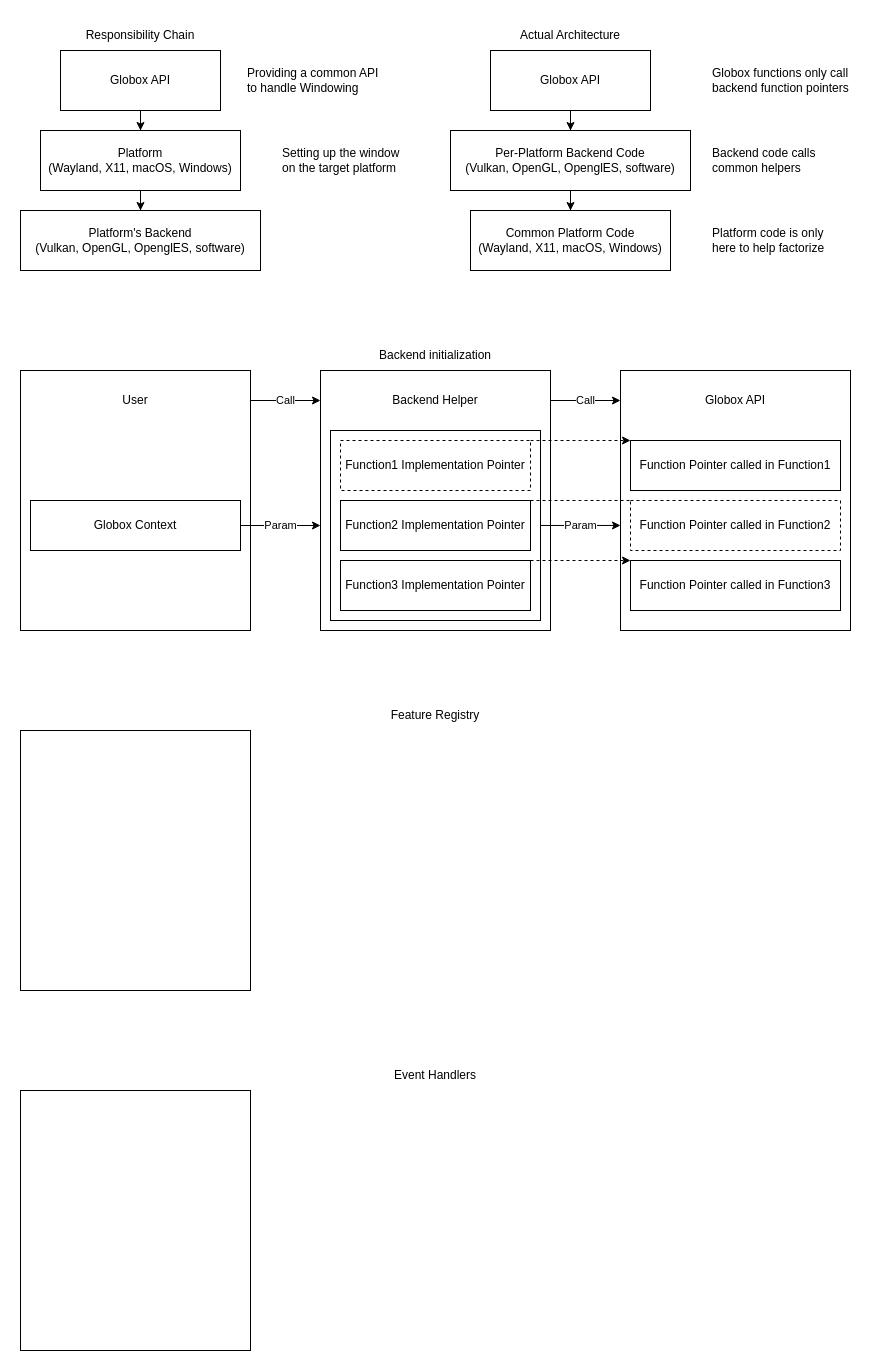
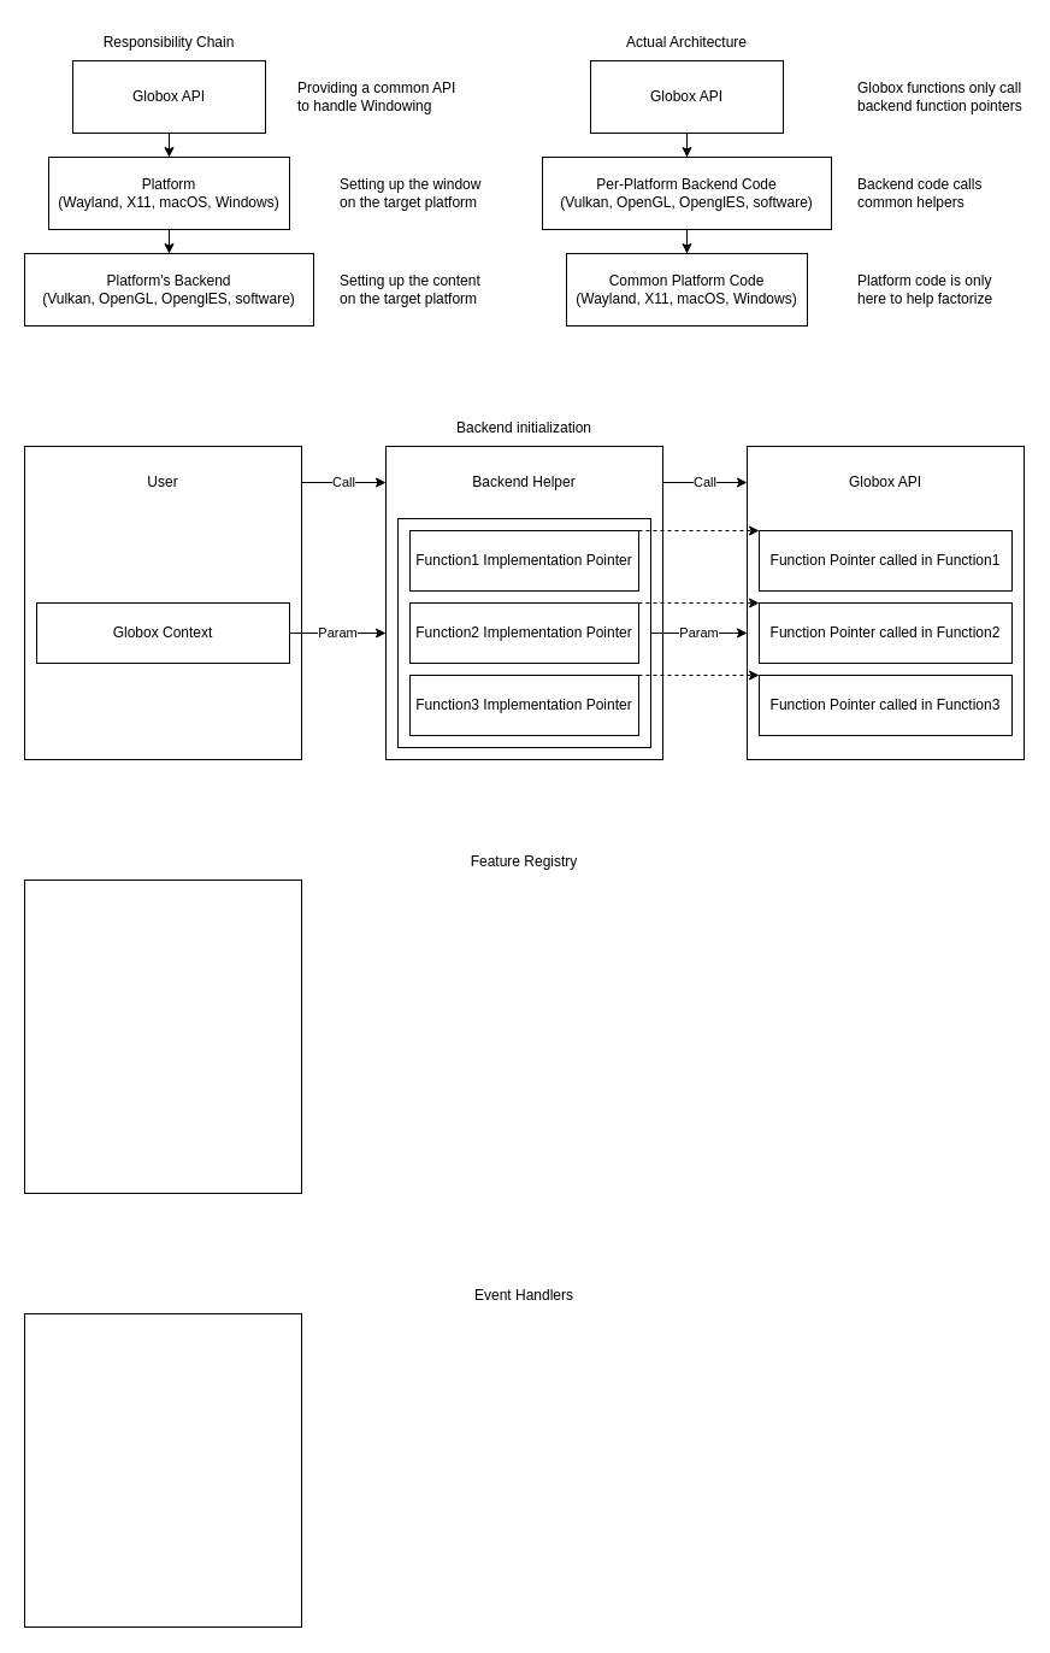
  <mxCell id="0" />
  <mxCell id="1" parent="0" />
  <mxCell id="2" value="" style="rounded=0;whiteSpace=wrap;html=1;" vertex="1" parent="1"><mxGeometry x="320" y="370" width="230" height="260" as="geometry" /></mxCell>
  <mxCell id="3" value="Param" style="edgeStyle=orthogonalEdgeStyle;rounded=0;orthogonalLoop=1;jettySize=auto;html=1;entryX=0;entryY=0.596;entryDx=0;entryDy=0;entryPerimeter=0;" edge="1" parent="1" source="4" target="5"><mxGeometry relative="1" as="geometry"><Array as="points" /></mxGeometry></mxCell>
  <mxCell id="4" value="" style="rounded=0;whiteSpace=wrap;html=1;" vertex="1" parent="1"><mxGeometry x="330" y="430" width="210" height="190" as="geometry" /></mxCell>
  <mxCell id="5" value="" style="rounded=0;whiteSpace=wrap;html=1;" vertex="1" parent="1"><mxGeometry x="620" y="370" width="230" height="260" as="geometry" /></mxCell>
  <mxCell id="6" value="&lt;div&gt;Call&lt;/div&gt;" style="edgeStyle=orthogonalEdgeStyle;rounded=0;orthogonalLoop=1;jettySize=auto;html=1;" edge="1" parent="1" target="5"><mxGeometry relative="1" as="geometry"><mxPoint x="550" y="400" as="sourcePoint" /><Array as="points"><mxPoint x="550" y="400" /></Array></mxGeometry></mxCell>
  <mxCell id="7" style="edgeStyle=orthogonalEdgeStyle;rounded=0;orthogonalLoop=1;jettySize=auto;html=1;" parent="1" source="8" target="9" edge="1"><mxGeometry relative="1" as="geometry" /></mxCell>
  <mxCell id="8" value="&lt;div&gt;Platform&lt;/div&gt;&lt;div&gt;(Wayland, X11, macOS, Windows)&lt;/div&gt;" style="rounded=0;whiteSpace=wrap;html=1;" parent="1" vertex="1"><mxGeometry x="40" y="130" width="200" height="60" as="geometry" /></mxCell>
  <mxCell id="9" value="&lt;div&gt;Platform's Backend&lt;/div&gt;&lt;div&gt;(Vulkan, OpenGL, OpenglES, software)&lt;/div&gt;" style="rounded=0;whiteSpace=wrap;html=1;" parent="1" vertex="1"><mxGeometry x="20" y="210" width="240" height="60" as="geometry" /></mxCell>
  <mxCell id="10" style="edgeStyle=orthogonalEdgeStyle;rounded=0;orthogonalLoop=1;jettySize=auto;html=1;" parent="1" source="11" target="8" edge="1"><mxGeometry relative="1" as="geometry" /></mxCell>
  <mxCell id="11" value="&lt;div&gt;Globox API&lt;/div&gt;" style="rounded=0;whiteSpace=wrap;html=1;" parent="1" vertex="1"><mxGeometry x="60" y="50" width="160" height="60" as="geometry" /></mxCell>
  <mxCell id="12" value="Responsibility Chain" style="text;html=1;strokeColor=none;fillColor=none;align=center;verticalAlign=middle;whiteSpace=wrap;rounded=0;" parent="1" vertex="1"><mxGeometry x="20" y="20" width="240" height="30" as="geometry" /></mxCell>
  <mxCell id="13" value="Providing a common API to handle Windowing" style="text;html=1;strokeColor=none;fillColor=none;align=left;verticalAlign=middle;whiteSpace=wrap;rounded=0;" parent="1" vertex="1"><mxGeometry x="245" y="60" width="140" height="40" as="geometry" /></mxCell>
  <mxCell id="14" value="Setting up the window on the target platform" style="text;html=1;strokeColor=none;fillColor=none;align=left;verticalAlign=middle;whiteSpace=wrap;rounded=0;" parent="1" vertex="1"><mxGeometry x="280" y="140" width="130" height="40" as="geometry" /></mxCell>
+ <mxCell id="15" value="Setting up the content on the target platform" style="text;html=1;strokeColor=none;fillColor=none;align=left;verticalAlign=middle;whiteSpace=wrap;rounded=0;" parent="1" vertex="1"><mxGeometry x="280" y="220" width="130" height="40" as="geometry" /></mxCell>
  <mxCell id="16" value="&lt;div&gt;Common Platform Code&lt;br&gt;&lt;/div&gt;&lt;div&gt;(Wayland, X11, macOS, Windows)&lt;/div&gt;" style="rounded=0;whiteSpace=wrap;html=1;" parent="1" vertex="1"><mxGeometry x="470" y="210" width="200" height="60" as="geometry" /></mxCell>
  <mxCell id="17" style="edgeStyle=orthogonalEdgeStyle;rounded=0;orthogonalLoop=1;jettySize=auto;html=1;" parent="1" source="18" target="16" edge="1"><mxGeometry relative="1" as="geometry" /></mxCell>
  <mxCell id="18" value="&lt;div&gt;Per-Platform Backend Code&lt;br&gt;&lt;/div&gt;&lt;div&gt;(Vulkan, OpenGL, OpenglES, software)&lt;/div&gt;" style="rounded=0;whiteSpace=wrap;html=1;" parent="1" vertex="1"><mxGeometry x="450" y="130" width="240" height="60" as="geometry" /></mxCell>
  <mxCell id="19" style="edgeStyle=orthogonalEdgeStyle;rounded=0;orthogonalLoop=1;jettySize=auto;html=1;" parent="1" source="20" target="18" edge="1"><mxGeometry relative="1" as="geometry" /></mxCell>
  <mxCell id="20" value="&lt;div&gt;Globox API&lt;/div&gt;" style="rounded=0;whiteSpace=wrap;html=1;" parent="1" vertex="1"><mxGeometry x="490" y="50" width="160" height="60" as="geometry" /></mxCell>
  <mxCell id="21" value="&lt;div&gt;Actual Architecture&lt;/div&gt;" style="text;html=1;strokeColor=none;fillColor=none;align=center;verticalAlign=middle;whiteSpace=wrap;rounded=0;" parent="1" vertex="1"><mxGeometry x="450" y="20" width="240" height="30" as="geometry" /></mxCell>
  <mxCell id="22" value="Globox functions only call backend function pointers" style="text;html=1;strokeColor=none;fillColor=none;align=left;verticalAlign=middle;whiteSpace=wrap;rounded=0;" parent="1" vertex="1"><mxGeometry x="710" y="60" width="140" height="40" as="geometry" /></mxCell>
  <mxCell id="23" value="Backend code calls common helpers" style="text;html=1;strokeColor=none;fillColor=none;align=left;verticalAlign=middle;whiteSpace=wrap;rounded=0;" parent="1" vertex="1"><mxGeometry x="710" y="140" width="130" height="40" as="geometry" /></mxCell>
  <mxCell id="24" value="&lt;div&gt;Platform code is only here to help factorize&lt;/div&gt;" style="text;html=1;strokeColor=none;fillColor=none;align=left;verticalAlign=middle;whiteSpace=wrap;rounded=0;" parent="1" vertex="1"><mxGeometry x="710" y="220" width="130" height="40" as="geometry" /></mxCell>
  <mxCell id="25" value="Call" style="edgeStyle=orthogonalEdgeStyle;rounded=0;orthogonalLoop=1;jettySize=auto;html=1;" edge="1" parent="1" source="26"><mxGeometry relative="1" as="geometry"><mxPoint x="320" y="400" as="targetPoint" /><Array as="points"><mxPoint x="320" y="400" /></Array></mxGeometry></mxCell>
  <mxCell id="26" value="" style="rounded=0;whiteSpace=wrap;html=1;" vertex="1" parent="1"><mxGeometry x="20" y="370" width="230" height="260" as="geometry" /></mxCell>
  <mxCell id="27" style="edgeStyle=orthogonalEdgeStyle;rounded=0;orthogonalLoop=1;jettySize=auto;html=1;dashed=1;" edge="1" parent="1" source="28" target="33"><mxGeometry relative="1" as="geometry"><Array as="points"><mxPoint x="580" y="440" /><mxPoint x="580" y="440" /></Array></mxGeometry></mxCell>
- <mxCell id="28" value="Function1 Implementation Pointer" style="rounded=0;whiteSpace=wrap;html=1;dashed=1;" vertex="1" parent="1"><mxGeometry x="340" y="440" width="190" height="50" as="geometry" /></mxCell>
- <mxCell id="29" style="edgeStyle=orthogonalEdgeStyle;rounded=0;orthogonalLoop=1;jettySize=auto;html=1;exitX=1;exitY=0;exitDx=0;exitDy=0;entryX=0;entryY=0;entryDx=0;entryDy=0;dashed=1;endArrow=none;" edge="1" parent="1" source="30" target="34"><mxGeometry relative="1" as="geometry"><Array as="points"><mxPoint x="580" y="500" /><mxPoint x="580" y="500" /></Array></mxGeometry></mxCell>
+ <mxCell id="28" value="Function1 Implementation Pointer" style="rounded=0;whiteSpace=wrap;html=1;" vertex="1" parent="1"><mxGeometry x="340" y="440" width="190" height="50" as="geometry" /></mxCell>
+ <mxCell id="29" style="edgeStyle=orthogonalEdgeStyle;rounded=0;orthogonalLoop=1;jettySize=auto;html=1;exitX=1;exitY=0;exitDx=0;exitDy=0;entryX=0;entryY=0;entryDx=0;entryDy=0;dashed=1;" edge="1" parent="1" source="30" target="34"><mxGeometry relative="1" as="geometry"><Array as="points"><mxPoint x="580" y="500" /><mxPoint x="580" y="500" /></Array></mxGeometry></mxCell>
  <mxCell id="30" value="Function2 Implementation Pointer" style="rounded=0;whiteSpace=wrap;html=1;" vertex="1" parent="1"><mxGeometry x="340" y="500" width="190" height="50" as="geometry" /></mxCell>
  <mxCell id="31" style="edgeStyle=orthogonalEdgeStyle;rounded=0;orthogonalLoop=1;jettySize=auto;html=1;exitX=1;exitY=0;exitDx=0;exitDy=0;entryX=0;entryY=0;entryDx=0;entryDy=0;dashed=1;" edge="1" parent="1" source="32" target="35"><mxGeometry relative="1" as="geometry"><Array as="points"><mxPoint x="560" y="560" /><mxPoint x="560" y="560" /></Array></mxGeometry></mxCell>
  <mxCell id="32" value="Function3 Implementation Pointer" style="rounded=0;whiteSpace=wrap;html=1;" vertex="1" parent="1"><mxGeometry x="340" y="560" width="190" height="50" as="geometry" /></mxCell>
  <mxCell id="33" value="Function Pointer called in Function1" style="rounded=0;whiteSpace=wrap;html=1;" vertex="1" parent="1"><mxGeometry x="630" y="440" width="210" height="50" as="geometry" /></mxCell>
- <mxCell id="34" value="Function Pointer called in Function2" style="rounded=0;whiteSpace=wrap;html=1;dashed=1;" vertex="1" parent="1"><mxGeometry x="630" y="500" width="210" height="50" as="geometry" /></mxCell>
+ <mxCell id="34" value="Function Pointer called in Function2" style="rounded=0;whiteSpace=wrap;html=1;" vertex="1" parent="1"><mxGeometry x="630" y="500" width="210" height="50" as="geometry" /></mxCell>
  <mxCell id="35" value="Function Pointer called in Function3" style="rounded=0;whiteSpace=wrap;html=1;" vertex="1" parent="1"><mxGeometry x="630" y="560" width="210" height="50" as="geometry" /></mxCell>
  <mxCell id="36" value="User" style="text;html=1;strokeColor=none;fillColor=none;align=center;verticalAlign=middle;whiteSpace=wrap;rounded=0;" vertex="1" parent="1"><mxGeometry x="30" y="380" width="210" height="40" as="geometry" /></mxCell>
  <mxCell id="37" value="Backend Helper" style="text;html=1;strokeColor=none;fillColor=none;align=center;verticalAlign=middle;whiteSpace=wrap;rounded=0;" vertex="1" parent="1"><mxGeometry x="330" y="380" width="210" height="40" as="geometry" /></mxCell>
  <mxCell id="38" value="Globox API" style="text;html=1;strokeColor=none;fillColor=none;align=center;verticalAlign=middle;whiteSpace=wrap;rounded=0;" vertex="1" parent="1"><mxGeometry x="630" y="380" width="210" height="40" as="geometry" /></mxCell>
  <mxCell id="39" value="Backend initialization" style="text;html=1;strokeColor=none;fillColor=none;align=center;verticalAlign=middle;whiteSpace=wrap;rounded=0;" vertex="1" parent="1"><mxGeometry x="20" y="340" width="830" height="30" as="geometry" /></mxCell>
  <mxCell id="40" value="Param" style="edgeStyle=orthogonalEdgeStyle;rounded=0;orthogonalLoop=1;jettySize=auto;html=1;" edge="1" parent="1" source="41"><mxGeometry relative="1" as="geometry"><mxPoint x="320" y="525" as="targetPoint" /><Array as="points"><mxPoint x="320" y="525" /></Array></mxGeometry></mxCell>
  <mxCell id="41" value="Globox Context" style="rounded=0;whiteSpace=wrap;html=1;" vertex="1" parent="1"><mxGeometry x="30" y="500" width="210" height="50" as="geometry" /></mxCell>
  <mxCell id="42" value="Feature Registry" style="text;html=1;strokeColor=none;fillColor=none;align=center;verticalAlign=middle;whiteSpace=wrap;rounded=0;" vertex="1" parent="1"><mxGeometry x="20" y="700" width="830" height="30" as="geometry" /></mxCell>
  <mxCell id="43" value="" style="rounded=0;whiteSpace=wrap;html=1;" vertex="1" parent="1"><mxGeometry x="20" y="730" width="230" height="260" as="geometry" /></mxCell>
  <mxCell id="44" value="Event Handlers" style="text;html=1;strokeColor=none;fillColor=none;align=center;verticalAlign=middle;whiteSpace=wrap;rounded=0;" vertex="1" parent="1"><mxGeometry x="20" y="1060" width="830" height="30" as="geometry" /></mxCell>
  <mxCell id="45" value="" style="rounded=0;whiteSpace=wrap;html=1;" vertex="1" parent="1"><mxGeometry x="20" y="1090" width="230" height="260" as="geometry" /></mxCell>
